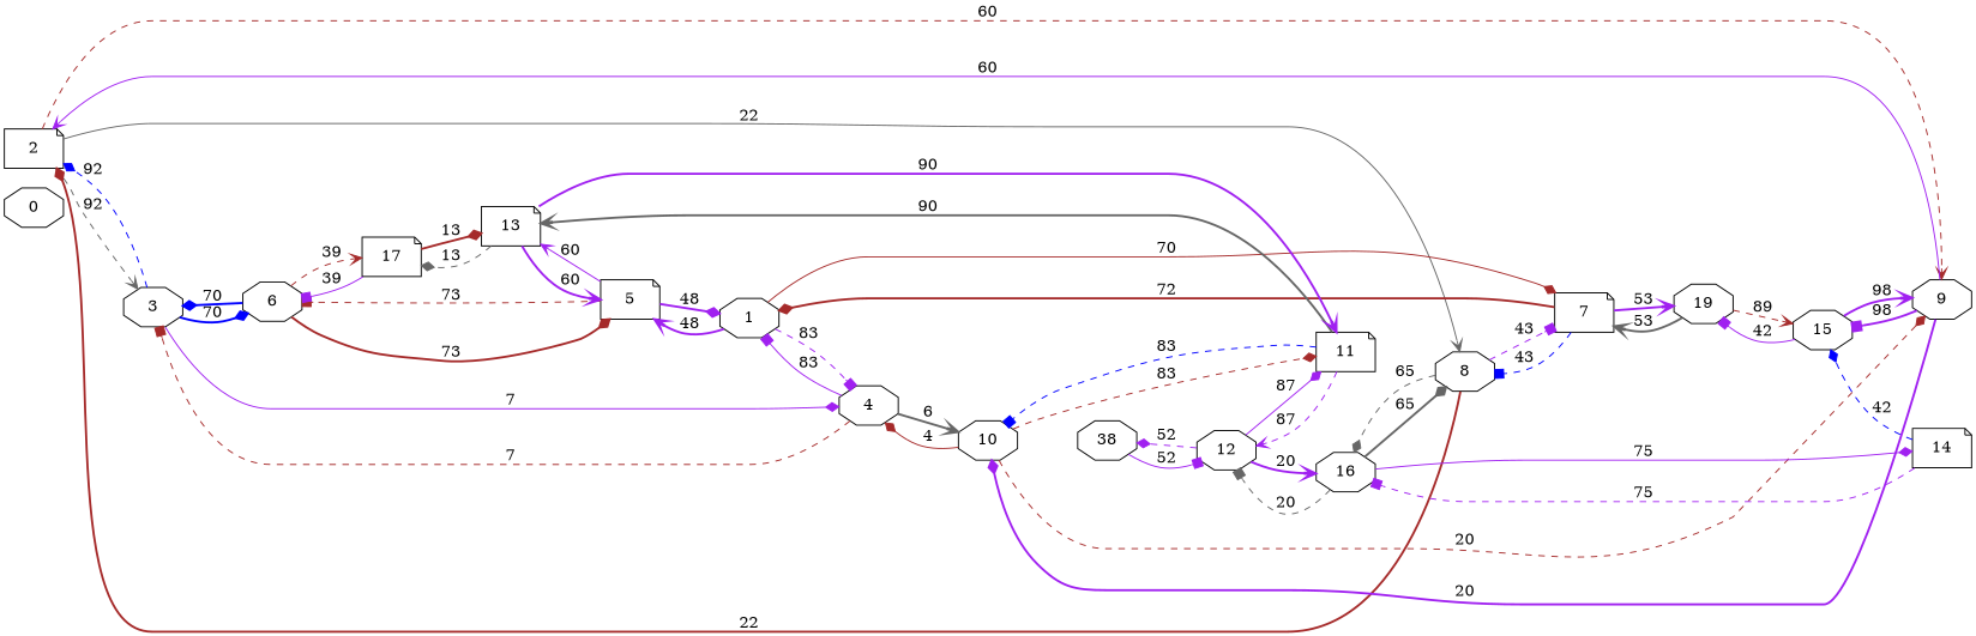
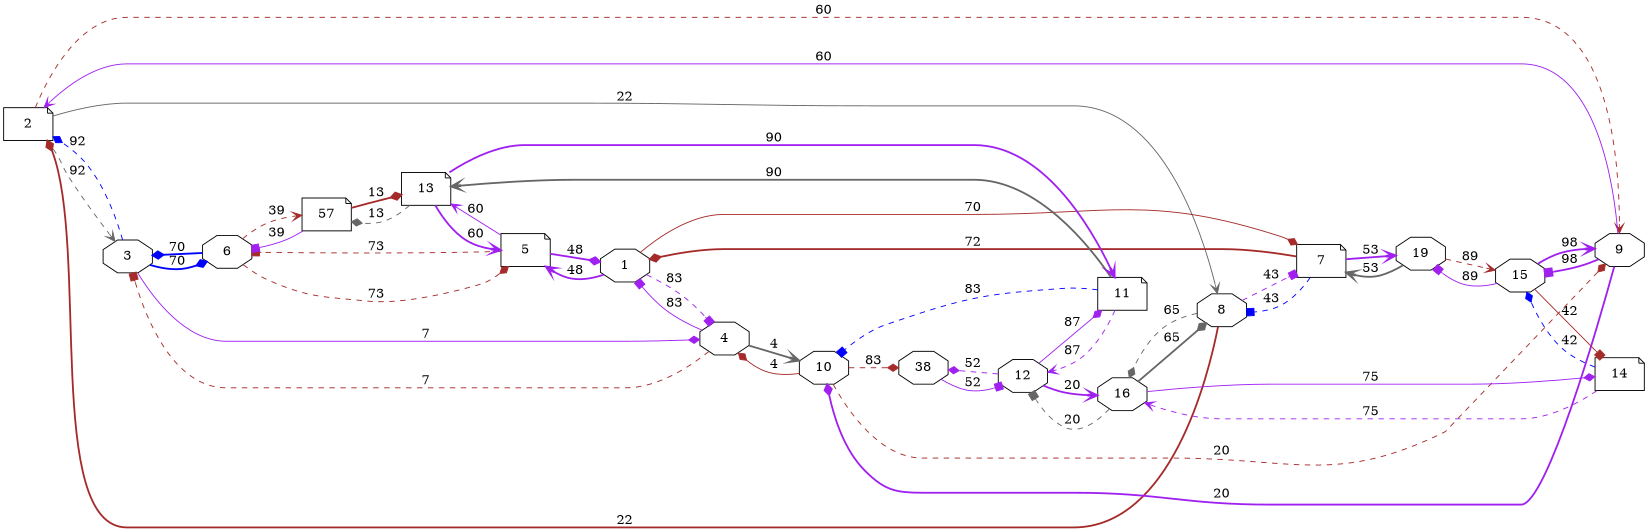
  digraph {
    rankdir=LR
    node [shape=octagon]
    edge [arrowhead=diamond color=purple style=dashed]
-   0
    2 [shape=note]
    3
    4
    6
    8
    9
    1
    10
    5 [shape=note]
-   17 [shape=note]
+   17 [shape=note label=57]
    7 [shape=note]
    16
    15
    11 [shape=note]
    13 [shape=note]
    19
    12
    14 [shape=note]
    n20 [label=38]
    2 -> 3 [arrowhead=vee color=gray40 label=92]
    2 -> 8 [arrowhead=vee color=gray40 label=22 style=solid]
    2 -> 9 [arrowhead=vee color=brown label=60]
    3 -> 2 [color=blue label=92]
    3 -> 4 [label=7 style=solid]
    3 -> 6 [color=blue label=70 style=bold]
    4 -> 3 [arrowhead=box color=brown label=7]
    4 -> 1 [arrowhead=box label=83 style=solid]
-   4 -> 10 [arrowhead=vee color=gray40 label=6 style=bold]
+   4 -> 10 [arrowhead=vee color=gray40 label=4 style=bold]
    6 -> 3 [color=blue label=70 style=bold]
-   6 -> 5 [color=brown label=73 style=bold]
+   6 -> 5 [color=brown label=73]
    6 -> 17 [arrowhead=vee color=brown label=39]
    8 -> 2 [color=brown label=22 style=bold]
    8 -> 7 [arrowhead=box label=43]
    8 -> 16 [color=gray40 label=65]
    9 -> 2 [arrowhead=vee label=60 style=solid]
    9 -> 10 [label=20 style=bold]
    9 -> 15 [arrowhead=box label=98 style=bold]
    1 -> 4 [arrowhead=box label=83]
    1 -> 5 [arrowhead=vee label=48 style=bold]
    1 -> 7 [color=brown label=70 style=solid]
    10 -> 4 [color=brown label=4 style=solid]
    10 -> 9 [color=brown label=20]
-   10 -> 11 [color=brown label=83]
+   10 -> n20 [color=brown label=83]
    5 -> 6 [arrowhead=box color=brown label=73]
    5 -> 1 [label=48 style=bold]
    5 -> 13 [arrowhead=vee label=60 style=solid]
    17 -> 6 [arrowhead=box label=39 style=solid]
    17 -> 13 [color=brown label=13 style=bold]
    7 -> 8 [arrowhead=box color=blue label=43]
    7 -> 1 [color=brown label=72 style=bold]
    7 -> 19 [arrowhead=vee label=53 style=bold]
    16 -> 8 [color=gray40 label=65 style=bold]
    16 -> 12 [arrowhead=box color=gray40 label=20]
    16 -> 14 [label=75 style=solid]
    15 -> 9 [arrowhead=vee label=98 style=bold]
-   15 -> 19 [arrowhead=box label=42 style=solid]
+   15 -> 19 [arrowhead=box label=89 style=solid]
+   15 -> 14 [arrowhead=box color=brown label=42 style=solid]
    11 -> 10 [arrowhead=box color=blue label=83]
    11 -> 13 [arrowhead=vee color=gray40 label=90 style=bold]
    11 -> 12 [arrowhead=vee label=87]
    13 -> 5 [arrowhead=vee label=60 style=bold]
    13 -> 17 [color=gray40 label=13]
    13 -> 11 [arrowhead=vee label=90 style=bold]
    19 -> 7 [arrowhead=vee color=gray40 label=53 style=bold]
    19 -> 15 [arrowhead=vee color=brown label=89]
    12 -> 16 [arrowhead=vee label=20 style=bold]
    12 -> 11 [label=87 style=solid]
    12 -> n20 [label=52]
-   14 -> 16 [arrowhead=box label=75]
+   14 -> 16 [arrowhead=vee label=75]
    14 -> 15 [color=blue label=42]
    n20 -> 12 [arrowhead=box label=52 style=solid]
  }
